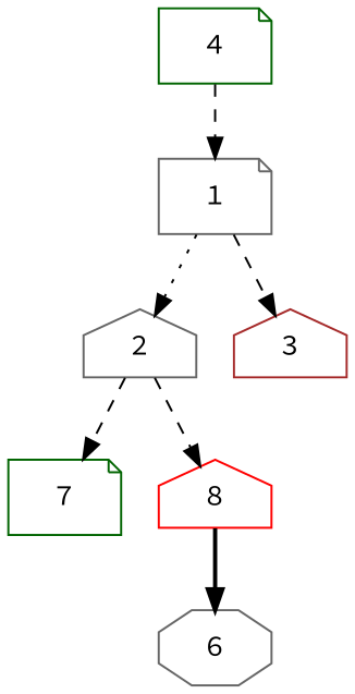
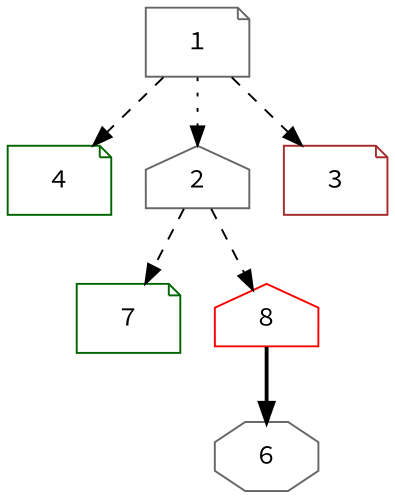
  digraph {
    fontname="Source Code Pro"
    ordering=out
    node [color=gray40 fontname="Source Code Pro" shape=note]
    edge [fontname="Source Code Pro" style=dashed]
    4 [color=darkgreen]
    1
    2 [shape=house]
-   3 [color=brown shape=house]
+   3 [color=brown]
    7 [color=darkgreen]
    n6 [color=red label=8 shape=house]
    6 [shape=octagon]
-   4 -> 1
+   1 -> 4
    1 -> 2 [style=dotted]
    1 -> 3
    2 -> 7
    2 -> n6
    n6 -> 6 [style=bold]
  }
